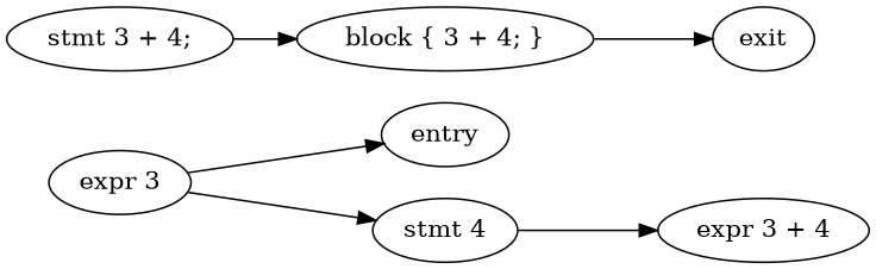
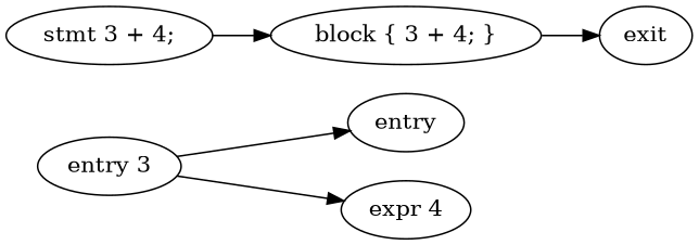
  digraph {
    rankdir=LR
    n1 [label=entry]
-   n2 [label="expr 3"]
-   n3 [label="stmt 4"]
+   n2 [label="entry 3"]
+   n3 [label="expr 4"]
    n4 [label=exit]
-   n5 [label="expr 3 + 4"]
    n6 [label="stmt 3 + 4;"]
    n7 [label="block { 3 + 4; }"]
    n2 -> n1
    n2 -> n3
-   n3 -> n5
    n6 -> n7
    n7 -> n4
  }
